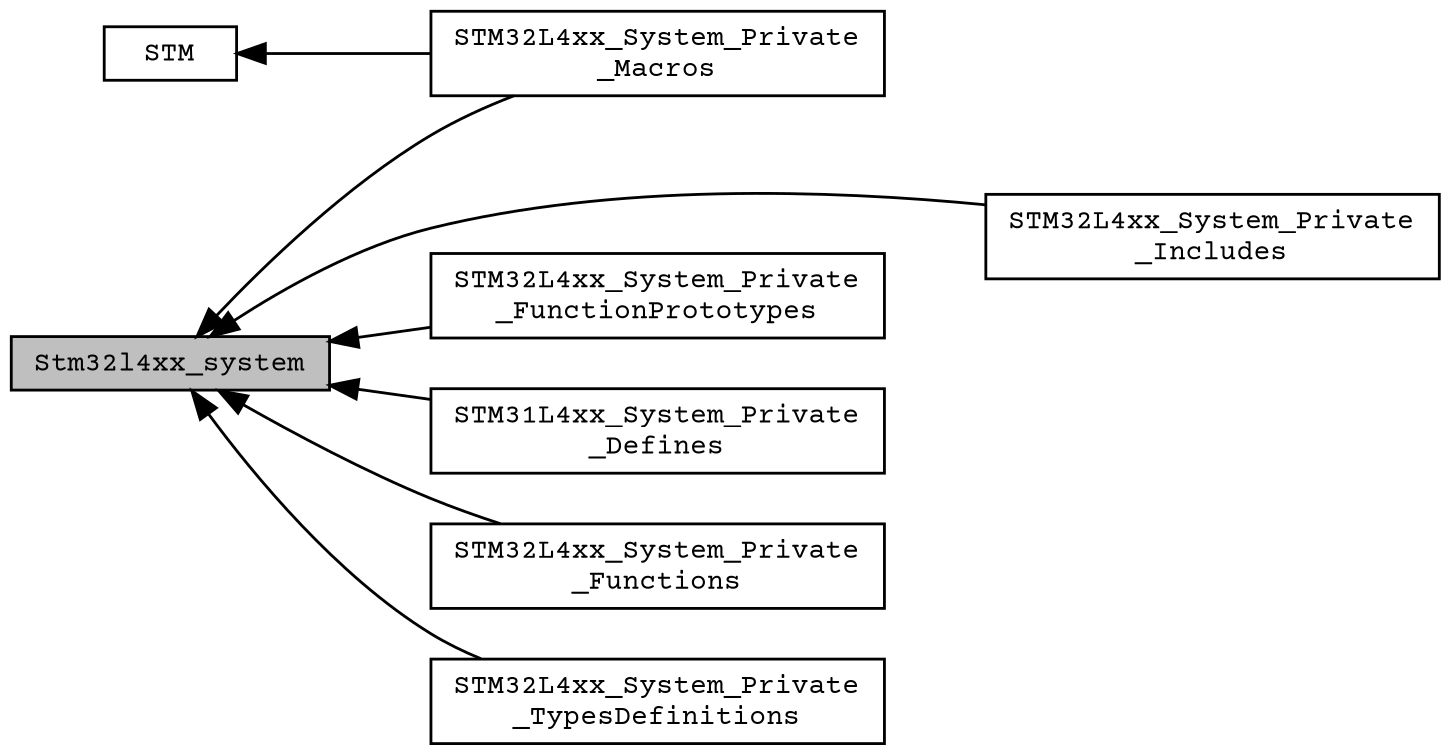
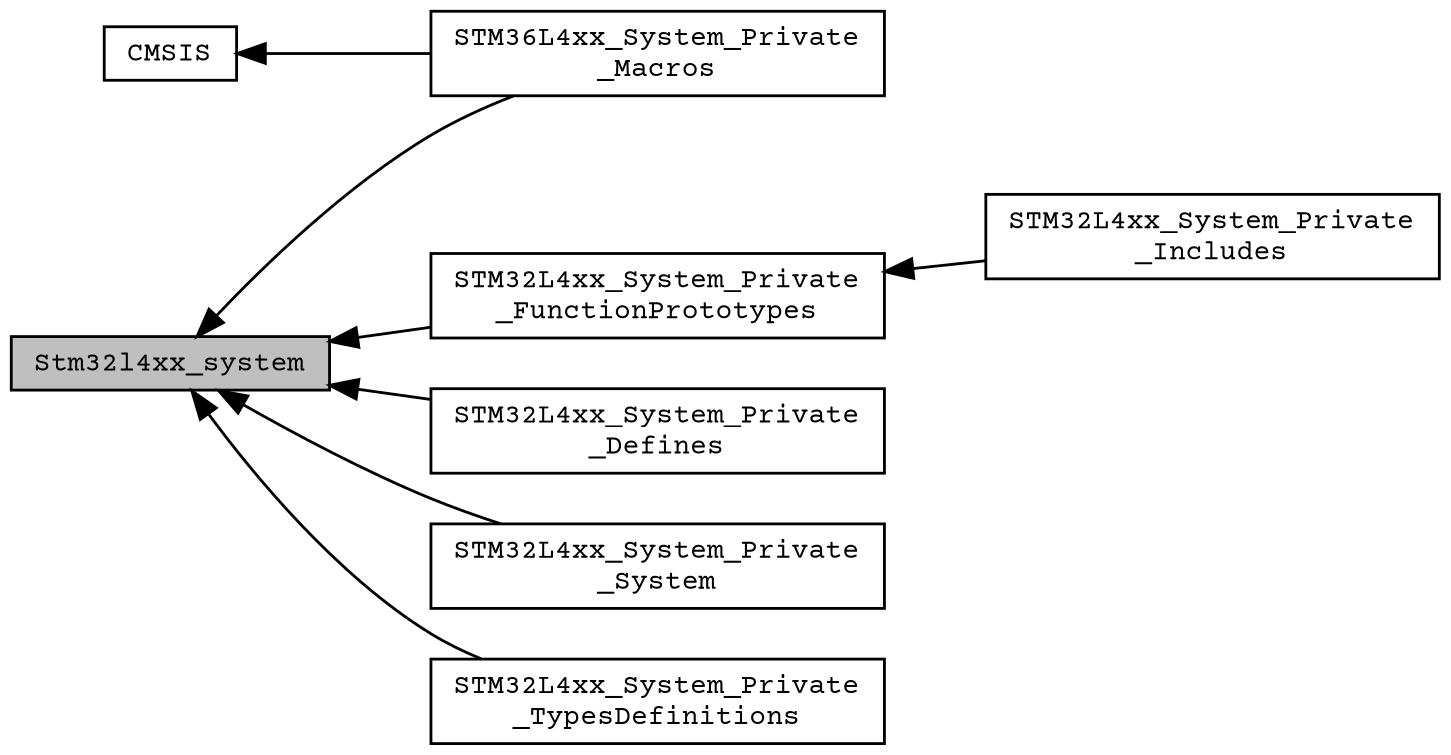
  digraph {
    fontname="Courier Prime"
    rankdir=LR
    node [color=black fillcolor=white fontname="Courier Prime" fontsize=10 shape=box style=filled]
    edge [dir=back fontname="Courier Prime" fontsize=10 labelfontname=Helvetica labelfontsize=10 shape=plaintext style=solid]
    n1 [height=0.2 label="STM32L4xx_System_Private\l_Includes" width=0.4]
    n2 [height=0.2 label="STM32L4xx_System_Private\l_FunctionPrototypes" width=0.4]
-   n3 [height=0.2 label="STM32L4xx_System_Private\l_Macros" width=0.4]
-   n4 [height=0.2 label="STM31L4xx_System_Private\l_Defines" width=0.4]
-   n5 [height=0.2 label="STM32L4xx_System_Private\l_Functions" width=0.4]
+   n3 [height=0.2 label="STM36L4xx_System_Private\l_Macros" width=0.4]
+   n4 [height=0.2 label="STM32L4xx_System_Private\l_Defines" width=0.4]
+   n5 [height=0.2 label="STM32L4xx_System_Private\l_System" width=0.4]
    n6 [fillcolor=grey75 fontcolor=black height=0.2 label=Stm32l4xx_system width=0.4]
    n7 [height=0.2 label="STM32L4xx_System_Private\l_TypesDefinitions" width=0.4]
-   n8 [height=0.2 label=STM width=0.4]
-   n6 -> n1
+   n8 [height=0.2 label=CMSIS width=0.4]
+   n2 -> n1
    n6 -> n2
    n6 -> n3
    n6 -> n4
    n6 -> n5
    n6 -> n7
    n8 -> n3
  }
